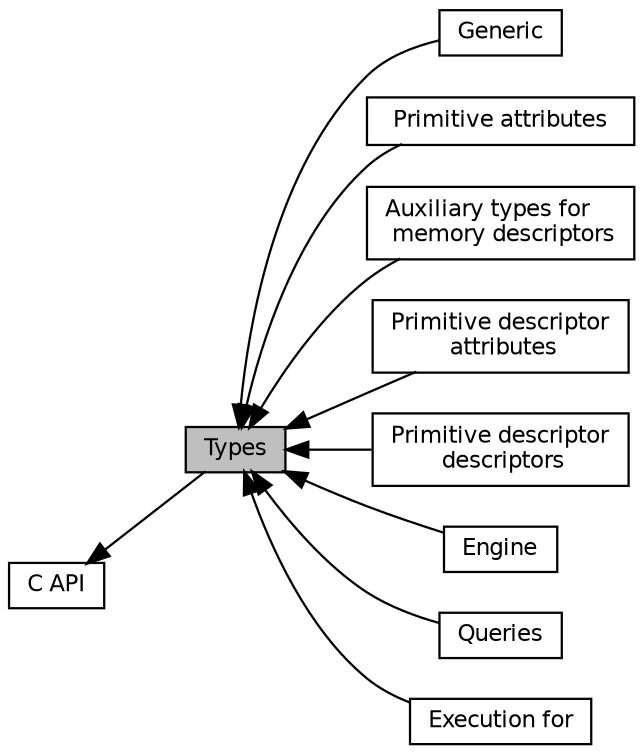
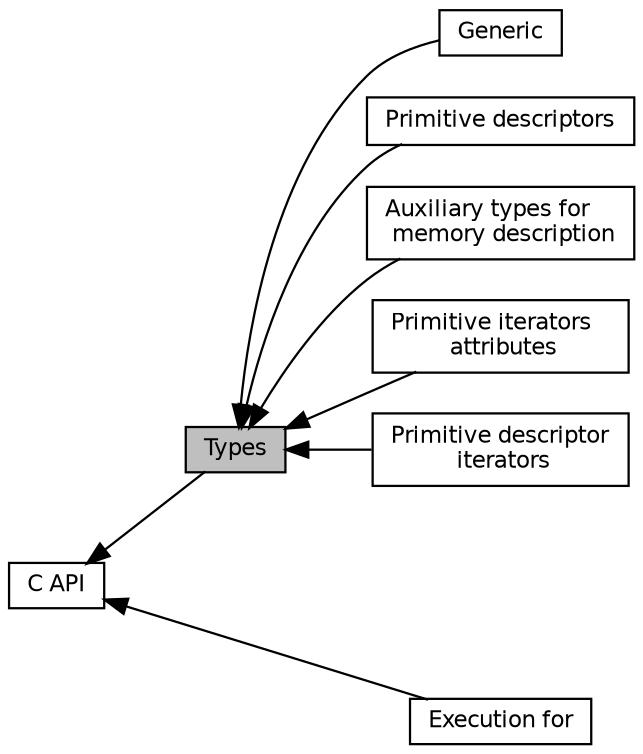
  digraph {
    rankdir=LR
    node [color=black fillcolor=white fontname=Helvetica fontsize=10 shape=record style=filled]
    edge [dir=back fontname=Helvetica fontsize=10 labelfontname=Helvetica labelfontsize=10 shape=plaintext style=solid]
    n1 [height=0.2 label=Generic width=0.4]
    n2 [height=0.2 label="C API" width=0.4]
    n3 [fillcolor=grey75 fontcolor=black height=0.2 label=Types width=0.4]
-   n4 [height=0.2 label="Primitive attributes" width=0.4]
-   n5 [height=0.2 label="Auxiliary types for\l memory descriptors" width=0.4]
-   n6 [height=0.2 label="Primitive descriptor\l attributes" width=0.4]
+   n4 [height=0.2 label="Primitive descriptors" width=0.4]
+   n5 [height=0.2 label="Auxiliary types for\l memory description" width=0.4]
+   n6 [height=0.2 label="Primitive iterators\l attributes" width=0.4]
    n7 [height=0.2 label="Execution for" width=0.4]
-   n8 [height=0.2 label="Primitive descriptor\l descriptors" width=0.4]
-   n9 [height=0.2 label=Engine width=0.4]
-   n10 [height=0.2 label=Queries width=0.4]
+   n8 [height=0.2 label="Primitive descriptor\l iterators" width=0.4]
    n2 -> n3
    n3 -> n1
    n3 -> n4
    n3 -> n5
    n3 -> n6
-   n3 -> n7
+   n2 -> n7
    n3 -> n8
-   n3 -> n9
-   n3 -> n10
  }
